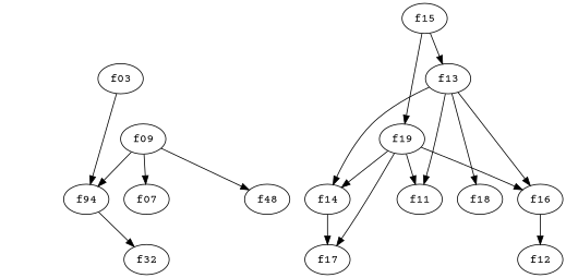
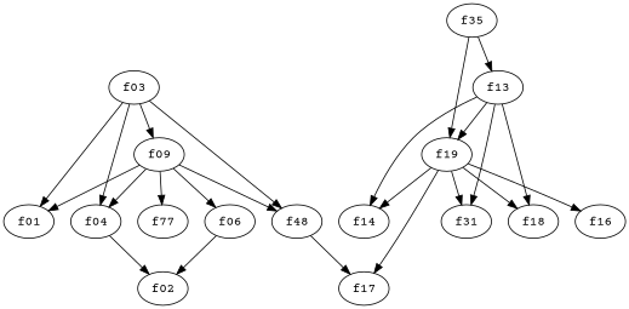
  digraph {
    fontname="Courier Prime"
    node [fontname="Courier Prime"]
    edge [fontname="Courier Prime"]
-   n2 [label=f32]
+   n1 [label=f01]
+   n2 [label=f02]
    n3 [label=f03]
-   n4 [label=f94]
+   n4 [label=f04]
    n5 [label=f48]
    n6 [label=f09]
-   n7 [label=f07]
-   n9 [label=f11]
-   n10 [label=f12]
+   n7 [label=f77]
+   n8 [label=f06]
+   n9 [label=f31]
    n11 [label=f13]
    n12 [label=f14]
    n13 [label=f18]
    n14 [label=f19]
    n15 [label=f17]
    n16 [label=f16]
-   n17 [label=f15]
+   n17 [label=f35]
+   n3 -> n1
    n3 -> n4
+   n3 -> n5
+   n3 -> n6
    n4 -> n2
+   n6 -> n1
    n6 -> n4
    n6 -> n5
    n6 -> n7
+   n6 -> n8
+   n8 -> n2
    n11 -> n9
    n11 -> n12
    n11 -> n13
-   n11 -> n16
-   n12 -> n15
+   n11 -> n14
+   n5 -> n15
    n14 -> n9
    n14 -> n12
+   n14 -> n13
    n14 -> n15
    n14 -> n16
-   n16 -> n10
    n17 -> n11
    n17 -> n14
  }
